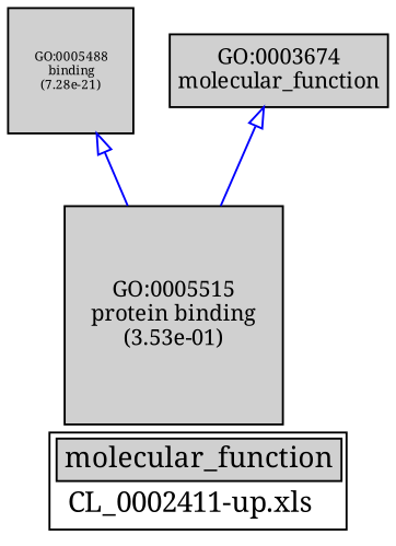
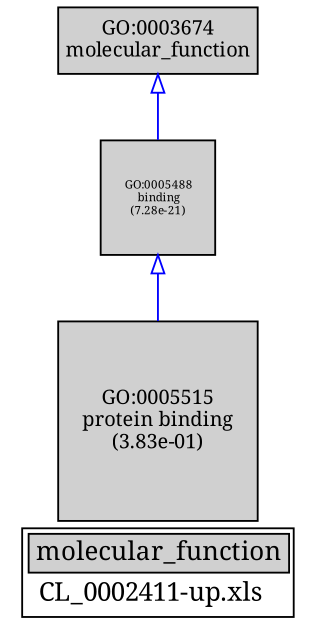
  digraph {
    bgcolor="#FFFFFF"
    fontname="Noto Serif"
    label=<<TABLE COLOR="black" BGCOLOR="white"><TR><TD COLSPAN="2" BGCOLOR="#D0D0D0"><FONT COLOR="black">molecular_function</FONT></TD></TR><TR><TD BORDER="0">CL_0002411-up.xls</TD></TR></TABLE>>
    node [color=black fillcolor="#D0D0D0" fixedsize=true fontcolor=black fontname="Noto Serif" fontsize=10.8 shape=box style=filled]
    edge [arrowtail=empty color=blue dir=back fontname="Noto Serif" weight=5.0]
-   n1 [height=1.5 label=<<TABLE BORDER="0"><TR><TD>GO:0005515<BR/>protein binding<BR/>(3.53e-01)</TD></TR></TABLE>> width=1.5]
+   n1 [height=1.5 label=<<TABLE BORDER="0"><TR><TD>GO:0005515<BR/>protein binding<BR/>(3.83e-01)</TD></TR></TABLE>> width=1.5]
    n2 [fontsize=6.24166087236 height=0.866897343383 label=<<TABLE BORDER="0"><TR><TD>GO:0005488<BR/>binding<BR/>(7.28e-21)</TD></TR></TABLE>> width=0.866897343383]
    n3 [label=<<TABLE BORDER="0"><TR><TD>GO:0003674<BR/>molecular_function</TD></TR></TABLE>> width=1.5]
    subgraph sub_1 {
      n1
      n2
      n3
    }
    subgraph sub_2 {
      subgraph sub_3 {
        subgraph sub_4 {
        }
        subgraph sub_5 {
        }
      }
      subgraph sub_6 {
      }
      subgraph sub_7 {
        n1
        n2
        n3
      }
    }
    n2 -> n1
-   n3 -> n1
+   n3 -> n2
  }
